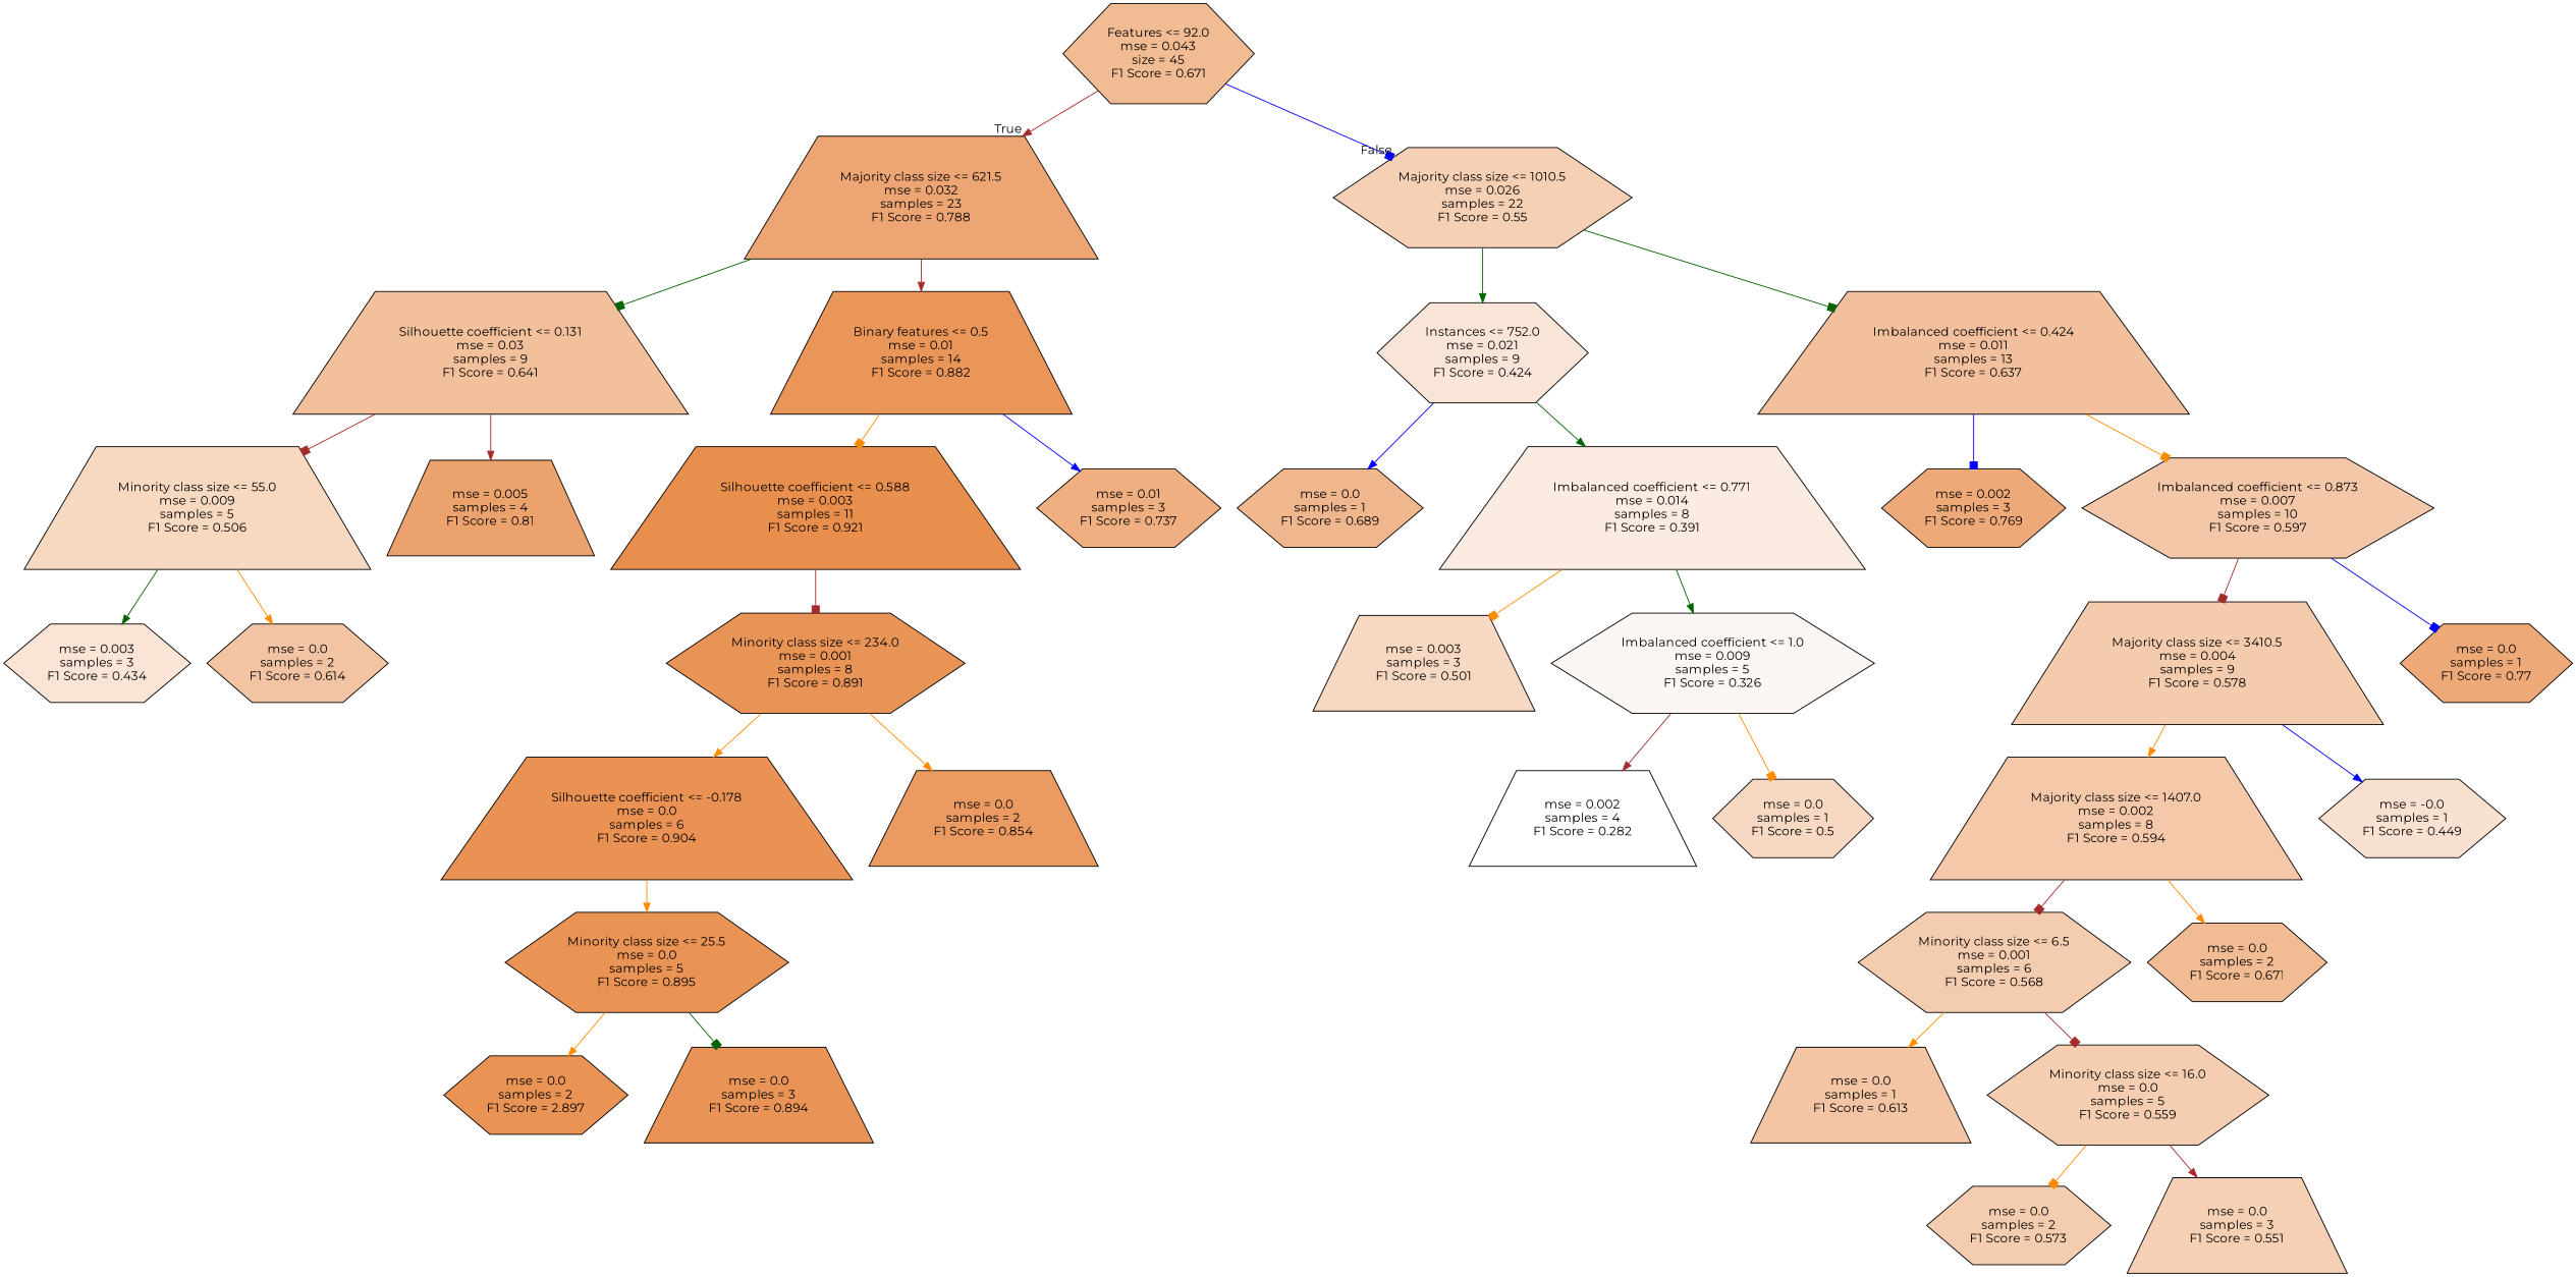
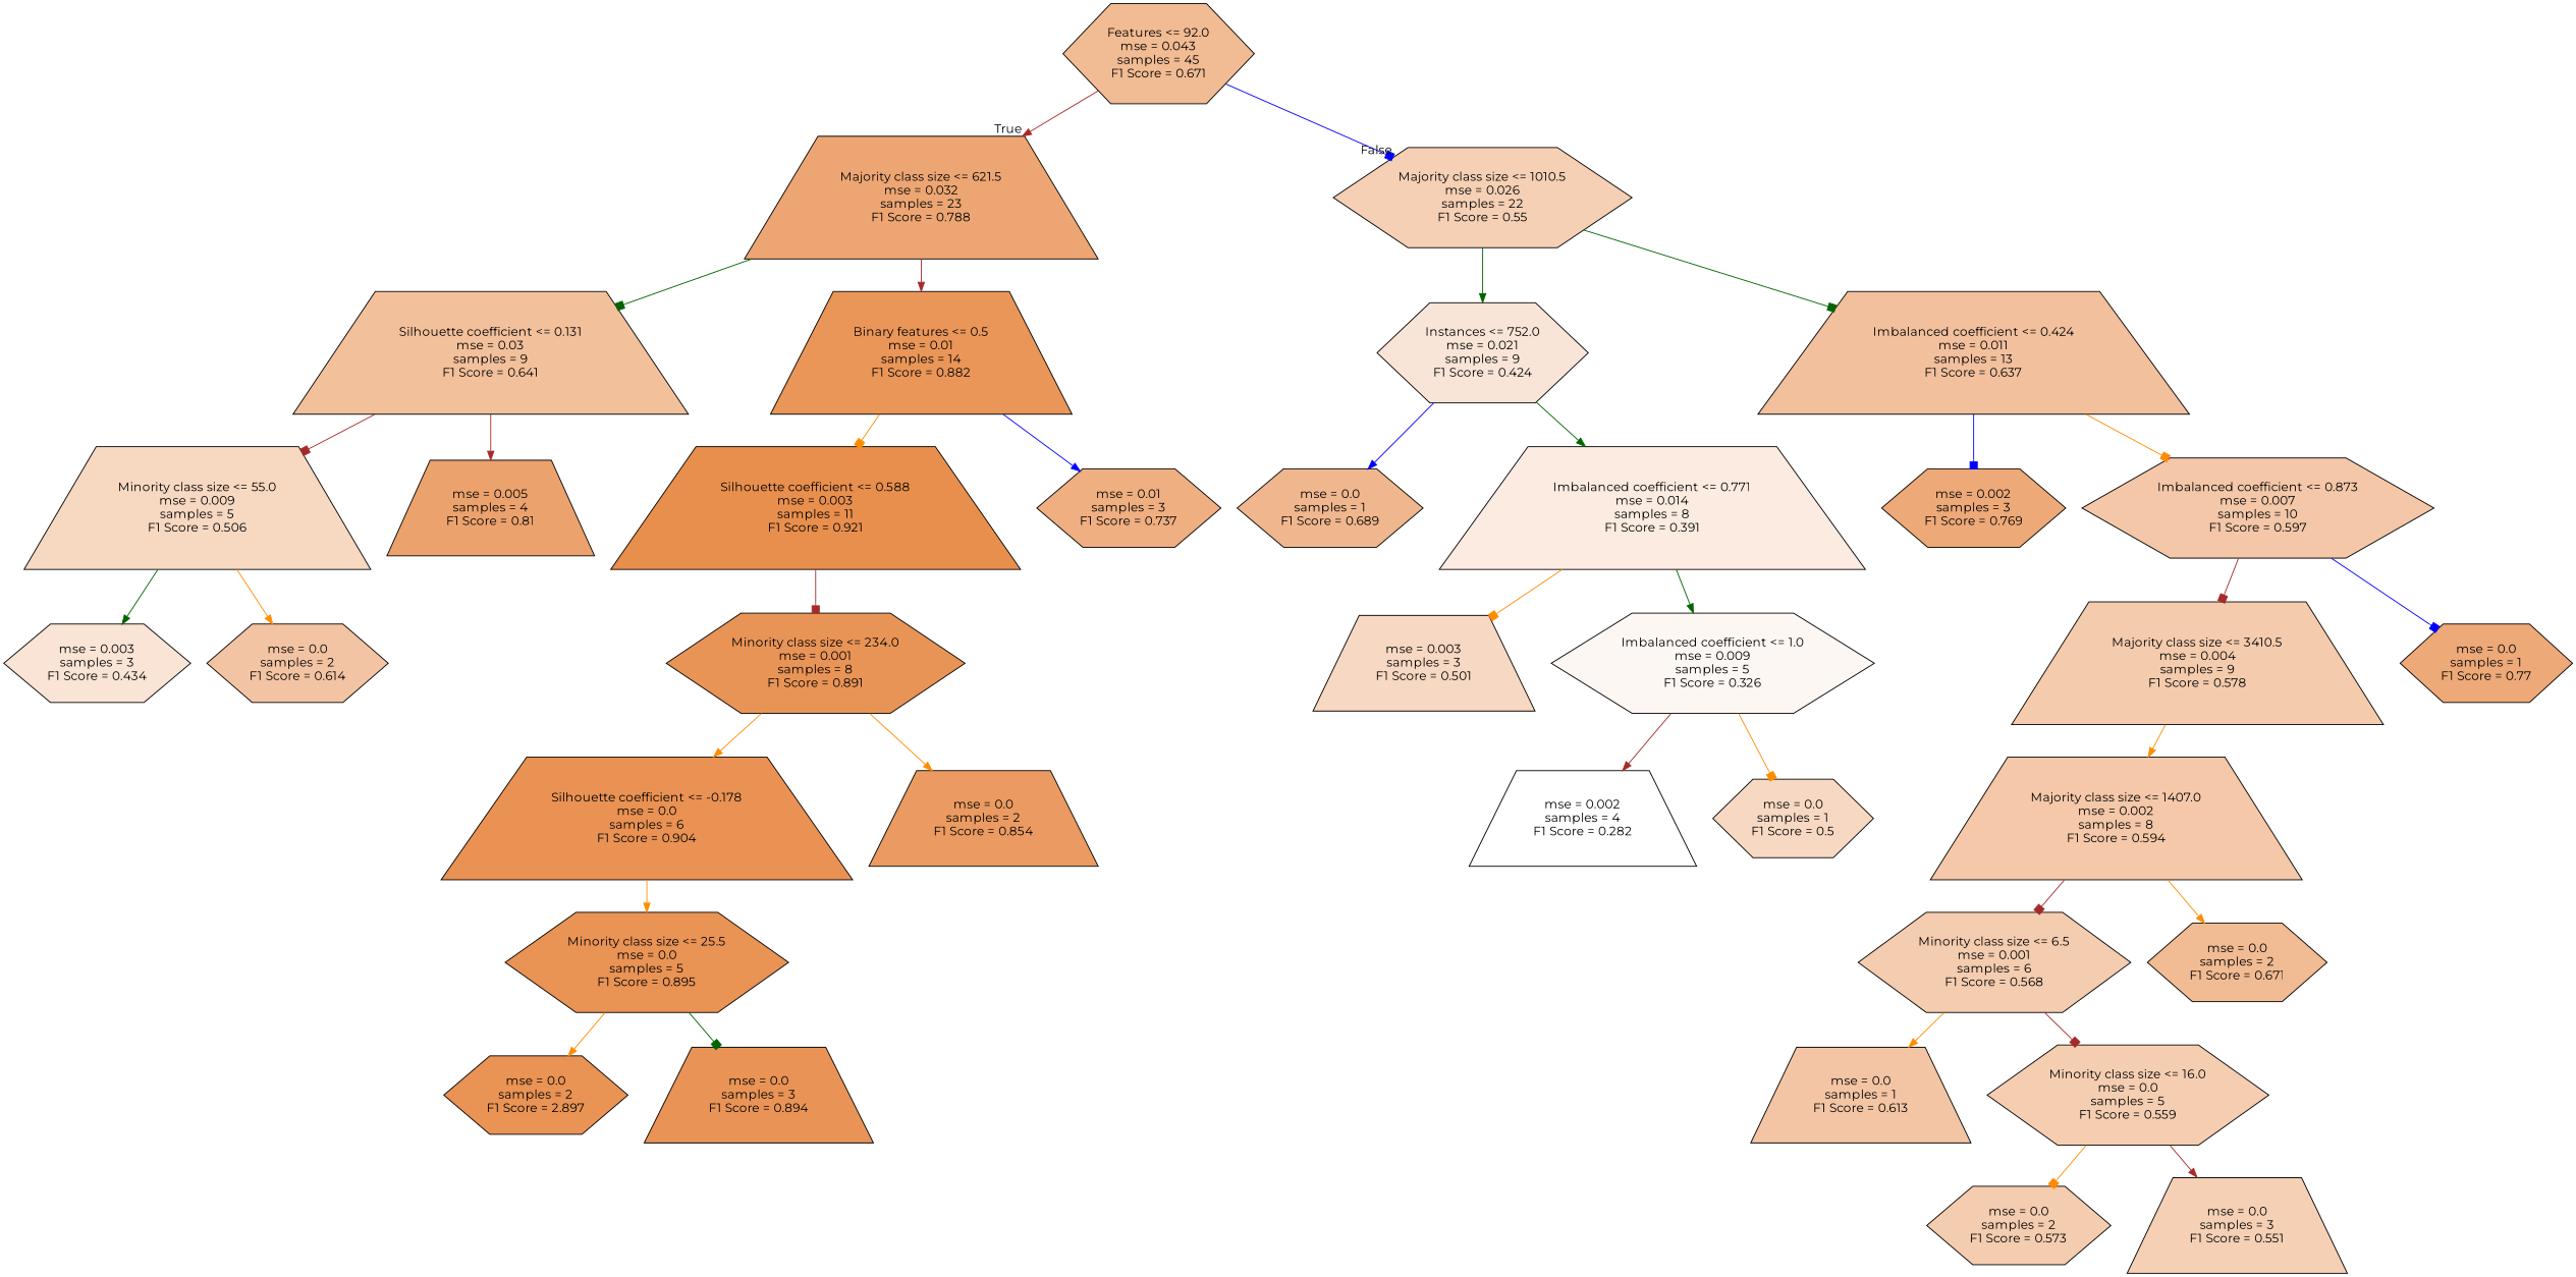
  digraph {
    fontname=Montserrat
    node [color=black fillcolor="#e581398a" fontname=Montserrat shape=hexagon style=filled]
    edge [arrowhead=normal color=darkorange fontname=Montserrat]
-   n1 [label="Features <= 92.0\nmse = 0.043\nsize = 45\nF1 Score = 0.671"]
+   n1 [label="Features <= 92.0\nmse = 0.043\nsamples = 45\nF1 Score = 0.671"]
    n2 [fillcolor="#e58139b4" label="Majority class size <= 621.5\nmse = 0.032\nsamples = 23\nF1 Score = 0.788" shape=trapezium]
    n3 [fillcolor="#e581395f" label="Majority class size <= 1010.5\nmse = 0.026\nsamples = 22\nF1 Score = 0.55"]
    n4 [fillcolor="#e5813980" label="Silhouette coefficient <= 0.131\nmse = 0.03\nsamples = 9\nF1 Score = 0.641" shape=trapezium]
    n5 [fillcolor="#e58139d5" label="Binary features <= 0.5\nmse = 0.01\nsamples = 14\nF1 Score = 0.882" shape=trapezium]
    n6 [fillcolor="#e5813933" label="Instances <= 752.0\nmse = 0.021\nsamples = 9\nF1 Score = 0.424"]
    n7 [fillcolor="#e581397e" label="Imbalanced coefficient <= 0.424\nmse = 0.011\nsamples = 13\nF1 Score = 0.637" shape=trapezium]
    n8 [fillcolor="#e581394f" label="Minority class size <= 55.0\nmse = 0.009\nsamples = 5\nF1 Score = 0.506" shape=trapezium]
    n9 [fillcolor="#e58139bc" label="mse = 0.005\nsamples = 4\nF1 Score = 0.81" shape=trapezium]
    n10 [fillcolor="#e58139e3" label="Silhouette coefficient <= 0.588\nmse = 0.003\nsamples = 11\nF1 Score = 0.921" shape=trapezium]
    n11 [fillcolor="#e58139a2" label="mse = 0.01\nsamples = 3\nF1 Score = 0.737"]
    n12 [fillcolor="#e5813936" label="mse = 0.003\nsamples = 3\nF1 Score = 0.434"]
    n13 [fillcolor="#e5813976" label="mse = 0.0\nsamples = 2\nF1 Score = 0.614"]
    n14 [fillcolor="#e58139d8" label="Minority class size <= 234.0\nmse = 0.001\nsamples = 8\nF1 Score = 0.891"]
    n15 [fillcolor="#e58139dd" label="Silhouette coefficient <= -0.178\nmse = 0.0\nsamples = 6\nF1 Score = 0.904" shape=trapezium]
    n16 [fillcolor="#e58139cb" label="mse = 0.0\nsamples = 2\nF1 Score = 0.854" shape=trapezium]
    n17 [fillcolor="#e58139da" label="Minority class size <= 25.5\nmse = 0.0\nsamples = 5\nF1 Score = 0.895"]
    n18 [fillcolor="#e58139da" label="mse = 0.0\nsamples = 2\nF1 Score = 2.897"]
    n19 [fillcolor="#e58139d9" label="mse = 0.0\nsamples = 3\nF1 Score = 0.894" shape=trapezium]
    n20 [fillcolor="#e5813991" label="mse = 0.0\nsamples = 1\nF1 Score = 0.689"]
    n21 [fillcolor="#e5813927" label="Imbalanced coefficient <= 0.771\nmse = 0.014\nsamples = 8\nF1 Score = 0.391" shape=trapezium]
    n22 [fillcolor="#e58139ad" label="mse = 0.002\nsamples = 3\nF1 Score = 0.769"]
    n23 [fillcolor="#e5813970" label="Imbalanced coefficient <= 0.873\nmse = 0.007\nsamples = 10\nF1 Score = 0.597"]
    n24 [fillcolor="#e581394e" label="mse = 0.003\nsamples = 3\nF1 Score = 0.501" shape=trapezium]
    n25 [fillcolor="#e581390f" label="Imbalanced coefficient <= 1.0\nmse = 0.009\nsamples = 5\nF1 Score = 0.326"]
    n26 [fillcolor="#e5813900" label="mse = 0.002\nsamples = 4\nF1 Score = 0.282" shape=trapezium]
    n27 [fillcolor="#e581394d" label="mse = 0.0\nsamples = 1\nF1 Score = 0.5"]
    n28 [fillcolor="#e5813969" label="Majority class size <= 3410.5\nmse = 0.004\nsamples = 9\nF1 Score = 0.578" shape=trapezium]
    n29 [fillcolor="#e58139ad" label="mse = 0.0\nsamples = 1\nF1 Score = 0.77"]
    n30 [fillcolor="#e581396f" label="Majority class size <= 1407.0\nmse = 0.002\nsamples = 8\nF1 Score = 0.594" shape=trapezium]
-   n31 [fillcolor="#e581393b" label="mse = -0.0\nsamples = 1\nF1 Score = 0.449"]
    n32 [fillcolor="#e5813966" label="Minority class size <= 6.5\nmse = 0.001\nsamples = 6\nF1 Score = 0.568"]
    n33 [label="mse = 0.0\nsamples = 2\nF1 Score = 0.671"]
    n34 [fillcolor="#e5813975" label="mse = 0.0\nsamples = 1\nF1 Score = 0.613" shape=trapezium]
    n35 [fillcolor="#e5813963" label="Minority class size <= 16.0\nmse = 0.0\nsamples = 5\nF1 Score = 0.559"]
    n36 [fillcolor="#e5813967" label="mse = 0.0\nsamples = 2\nF1 Score = 0.573"]
    n37 [fillcolor="#e581395f" label="mse = 0.0\nsamples = 3\nF1 Score = 0.551" shape=trapezium]
    n1 -> n2 [color=brown headlabel=True labelangle=45 labeldistance=2.5]
    n1 -> n3 [arrowhead=box color=blue headlabel=False labelangle=-45 labeldistance=2.5]
    n2 -> n4 [arrowhead=box color=darkgreen]
    n2 -> n5 [color=brown]
    n3 -> n6 [color=darkgreen]
    n3 -> n7 [arrowhead=box color=darkgreen]
    n4 -> n8 [arrowhead=box color=brown]
    n4 -> n9 [color=brown]
    n5 -> n10 [arrowhead=box]
    n5 -> n11 [color=blue]
    n6 -> n20 [color=blue]
    n6 -> n21 [color=darkgreen]
    n7 -> n22 [arrowhead=box color=blue]
    n7 -> n23 [arrowhead=box]
    n8 -> n12 [color=darkgreen]
    n8 -> n13
    n10 -> n14 [arrowhead=box color=brown]
    n14 -> n15
    n14 -> n16
    n15 -> n17
    n17 -> n18
    n17 -> n19 [arrowhead=box color=darkgreen]
    n21 -> n24 [arrowhead=box]
    n21 -> n25 [color=darkgreen]
    n23 -> n28 [arrowhead=box color=brown]
    n23 -> n29 [arrowhead=box color=blue]
    n25 -> n26 [color=brown]
    n25 -> n27 [arrowhead=box]
    n28 -> n30
-   n28 -> n31 [color=blue]
    n30 -> n32 [arrowhead=box color=brown]
    n30 -> n33
    n32 -> n34
    n32 -> n35 [arrowhead=box color=brown]
    n35 -> n36 [arrowhead=box]
    n35 -> n37 [color=brown]
  }
